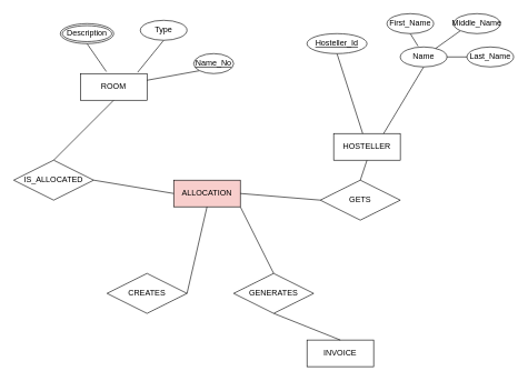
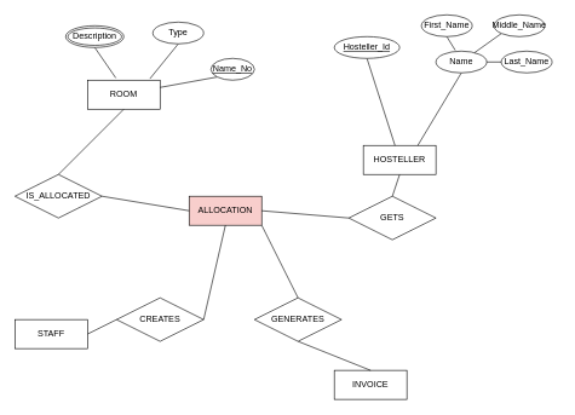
  <mxCell id="0" />
  <mxCell id="1" parent="0" />
  <mxCell id="2" style="edgeStyle=none;rounded=0;orthogonalLoop=1;jettySize=auto;html=1;exitX=0.5;exitY=1;exitDx=0;exitDy=0;entryX=0.5;entryY=0;entryDx=0;entryDy=0;endArrow=none;endFill=0;" parent="1" source="3" target="12" edge="1"><mxGeometry relative="1" as="geometry" /></mxCell>
  <mxCell id="3" value="ROOM" style="whiteSpace=wrap;html=1;align=center;" parent="1" vertex="1"><mxGeometry x="120" y="110" width="100" height="40" as="geometry" /></mxCell>
  <mxCell id="4" style="rounded=0;orthogonalLoop=1;jettySize=auto;html=1;exitX=0.5;exitY=1;exitDx=0;exitDy=0;entryX=0.5;entryY=0;entryDx=0;entryDy=0;endArrow=none;endFill=0;" parent="1" source="5" target="14" edge="1"><mxGeometry relative="1" as="geometry" /></mxCell>
  <mxCell id="5" value="HOSTELLER" style="whiteSpace=wrap;html=1;align=center;" parent="1" vertex="1"><mxGeometry x="500" y="200" width="100" height="40" as="geometry" /></mxCell>
+ <mxCell id="6" style="edgeStyle=none;rounded=0;orthogonalLoop=1;jettySize=auto;html=1;exitX=1;exitY=0.5;exitDx=0;exitDy=0;entryX=0;entryY=0.5;entryDx=0;entryDy=0;endArrow=none;endFill=0;" parent="1" source="7" target="16" edge="1"><mxGeometry relative="1" as="geometry" /></mxCell>
+ <mxCell id="7" value="STAFF" style="whiteSpace=wrap;html=1;align=center;" parent="1" vertex="1"><mxGeometry x="20" y="440" width="100" height="40" as="geometry" /></mxCell>
  <mxCell id="8" value="INVOICE" style="whiteSpace=wrap;html=1;align=center;" parent="1" vertex="1"><mxGeometry x="460" y="510" width="100" height="40" as="geometry" /></mxCell>
  <mxCell id="9" style="edgeStyle=none;rounded=0;orthogonalLoop=1;jettySize=auto;html=1;exitX=1;exitY=1;exitDx=0;exitDy=0;entryX=0.5;entryY=0;entryDx=0;entryDy=0;endArrow=none;endFill=0;" parent="1" source="10" target="18" edge="1"><mxGeometry relative="1" as="geometry" /></mxCell>
  <mxCell id="10" value="ALLOCATION" style="whiteSpace=wrap;html=1;align=center;fillColor=#f8cecc;" parent="1" vertex="1"><mxGeometry x="260" y="270" width="100" height="40" as="geometry" /></mxCell>
  <mxCell id="11" style="edgeStyle=none;rounded=0;orthogonalLoop=1;jettySize=auto;html=1;exitX=1;exitY=0.5;exitDx=0;exitDy=0;entryX=0;entryY=0.5;entryDx=0;entryDy=0;endArrow=none;endFill=0;" parent="1" source="12" target="10" edge="1"><mxGeometry relative="1" as="geometry" /></mxCell>
  <mxCell id="12" value="IS_ALLOCATED" style="shape=rhombus;perimeter=rhombusPerimeter;whiteSpace=wrap;html=1;align=center;" parent="1" vertex="1"><mxGeometry x="20" y="240" width="120" height="60" as="geometry" /></mxCell>
  <mxCell id="13" style="edgeStyle=none;rounded=0;orthogonalLoop=1;jettySize=auto;html=1;exitX=0;exitY=0.5;exitDx=0;exitDy=0;entryX=1;entryY=0.5;entryDx=0;entryDy=0;endArrow=none;endFill=0;" parent="1" source="14" target="10" edge="1"><mxGeometry relative="1" as="geometry" /></mxCell>
  <mxCell id="14" value="GETS" style="shape=rhombus;perimeter=rhombusPerimeter;whiteSpace=wrap;html=1;align=center;" parent="1" vertex="1"><mxGeometry x="480" y="270" width="120" height="60" as="geometry" /></mxCell>
  <mxCell id="15" style="edgeStyle=none;rounded=0;orthogonalLoop=1;jettySize=auto;html=1;exitX=1;exitY=0.5;exitDx=0;exitDy=0;endArrow=none;endFill=0;entryX=0.5;entryY=1;entryDx=0;entryDy=0;" parent="1" source="16" target="10" edge="1"><mxGeometry relative="1" as="geometry"><mxPoint x="307" y="373" as="targetPoint" /></mxGeometry></mxCell>
  <mxCell id="16" value="CREATES" style="shape=rhombus;perimeter=rhombusPerimeter;whiteSpace=wrap;html=1;align=center;" parent="1" vertex="1"><mxGeometry x="160" y="410" width="120" height="60" as="geometry" /></mxCell>
  <mxCell id="17" style="edgeStyle=none;rounded=0;orthogonalLoop=1;jettySize=auto;html=1;exitX=0.5;exitY=1;exitDx=0;exitDy=0;entryX=0.5;entryY=0;entryDx=0;entryDy=0;endArrow=none;endFill=0;" parent="1" source="18" target="8" edge="1"><mxGeometry relative="1" as="geometry" /></mxCell>
  <mxCell id="18" value="GENERATES" style="shape=rhombus;perimeter=rhombusPerimeter;whiteSpace=wrap;html=1;align=center;" parent="1" vertex="1"><mxGeometry x="350" y="410" width="120" height="60" as="geometry" /></mxCell>
  <mxCell id="19" style="edgeStyle=none;rounded=0;orthogonalLoop=1;jettySize=auto;html=1;exitX=0.5;exitY=1;exitDx=0;exitDy=0;entryX=0.86;entryY=-0.05;entryDx=0;entryDy=0;entryPerimeter=0;endArrow=none;endFill=0;" parent="1" source="20" target="3" edge="1"><mxGeometry relative="1" as="geometry" /></mxCell>
  <mxCell id="20" value="Type" style="ellipse;whiteSpace=wrap;html=1;align=center;" parent="1" vertex="1"><mxGeometry x="210" y="30" width="70" height="30" as="geometry" /></mxCell>
  <mxCell id="21" style="edgeStyle=none;rounded=0;orthogonalLoop=1;jettySize=auto;html=1;exitX=0;exitY=1;exitDx=0;exitDy=0;entryX=1;entryY=0.25;entryDx=0;entryDy=0;endArrow=none;endFill=0;" parent="1" source="22" target="3" edge="1"><mxGeometry relative="1" as="geometry" /></mxCell>
  <mxCell id="22" value="Name_No" style="ellipse;whiteSpace=wrap;html=1;align=center;fontStyle=4;" parent="1" vertex="1"><mxGeometry x="290" y="80" width="60" height="30" as="geometry" /></mxCell>
  <mxCell id="23" style="edgeStyle=none;rounded=0;orthogonalLoop=1;jettySize=auto;html=1;exitX=0.5;exitY=1;exitDx=0;exitDy=0;entryX=0.39;entryY=-0.075;entryDx=0;entryDy=0;entryPerimeter=0;endArrow=none;endFill=0;" parent="1" source="24" target="3" edge="1"><mxGeometry relative="1" as="geometry" /></mxCell>
  <mxCell id="24" value="Description" style="ellipse;shape=doubleEllipse;margin=3;whiteSpace=wrap;html=1;align=center;" parent="1" vertex="1"><mxGeometry x="90" y="35" width="80" height="30" as="geometry" /></mxCell>
  <mxCell id="25" style="edgeStyle=none;html=1;exitX=0.5;exitY=1;exitDx=0;exitDy=0;endArrow=none;endFill=0;" edge="1" parent="1" source="26" target="5"><mxGeometry relative="1" as="geometry" /></mxCell>
  <mxCell id="26" value="Hosteller_Id" style="ellipse;whiteSpace=wrap;html=1;align=center;fontStyle=4;" vertex="1" parent="1"><mxGeometry x="460" y="50" width="90" height="30" as="geometry" /></mxCell>
  <mxCell id="27" style="edgeStyle=none;html=1;exitX=0.5;exitY=1;exitDx=0;exitDy=0;entryX=0.75;entryY=0;entryDx=0;entryDy=0;endArrow=none;endFill=0;" edge="1" parent="1" source="28" target="5"><mxGeometry relative="1" as="geometry" /></mxCell>
  <mxCell id="28" value="Name" style="ellipse;whiteSpace=wrap;html=1;align=center;" vertex="1" parent="1"><mxGeometry x="600" y="70" width="70" height="30" as="geometry" /></mxCell>
  <mxCell id="29" style="edgeStyle=none;html=1;exitX=0.5;exitY=1;exitDx=0;exitDy=0;entryX=0.38;entryY=-0.039;entryDx=0;entryDy=0;entryPerimeter=0;endArrow=none;endFill=0;" edge="1" parent="1" source="30" target="28"><mxGeometry relative="1" as="geometry" /></mxCell>
  <mxCell id="30" value="First_Name" style="ellipse;whiteSpace=wrap;html=1;align=center;" vertex="1" parent="1"><mxGeometry x="580" y="20" width="70" height="30" as="geometry" /></mxCell>
  <mxCell id="31" style="edgeStyle=none;html=1;exitX=0;exitY=1;exitDx=0;exitDy=0;endArrow=none;endFill=0;" edge="1" parent="1" source="32" target="28"><mxGeometry relative="1" as="geometry" /></mxCell>
  <mxCell id="32" value="Middle_Name" style="ellipse;whiteSpace=wrap;html=1;align=center;" vertex="1" parent="1"><mxGeometry x="680" y="20" width="70" height="30" as="geometry" /></mxCell>
  <mxCell id="33" style="edgeStyle=none;html=1;exitX=0;exitY=0.5;exitDx=0;exitDy=0;entryX=1;entryY=0.5;entryDx=0;entryDy=0;endArrow=none;endFill=0;" edge="1" parent="1" source="34" target="28"><mxGeometry relative="1" as="geometry" /></mxCell>
- <mxCell id="34" value="Last_Name" style="ellipse;whiteSpace=wrap;html=1;align=center;" vertex="1" parent="1"><mxGeometry x="700" y="70" width="70" height="30" as="geometry" /></mxCell>
+ <mxCell id="34" value="Last_Name" style="ellipse;whiteSpace=wrap;html=1;align=center;" vertex="1" parent="1"><mxGeometry x="690" y="70" width="70" height="30" as="geometry" /></mxCell>
